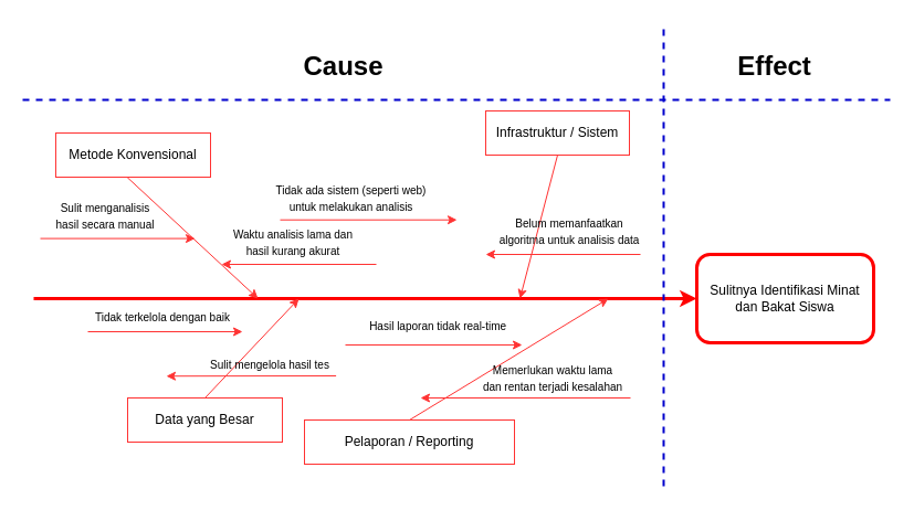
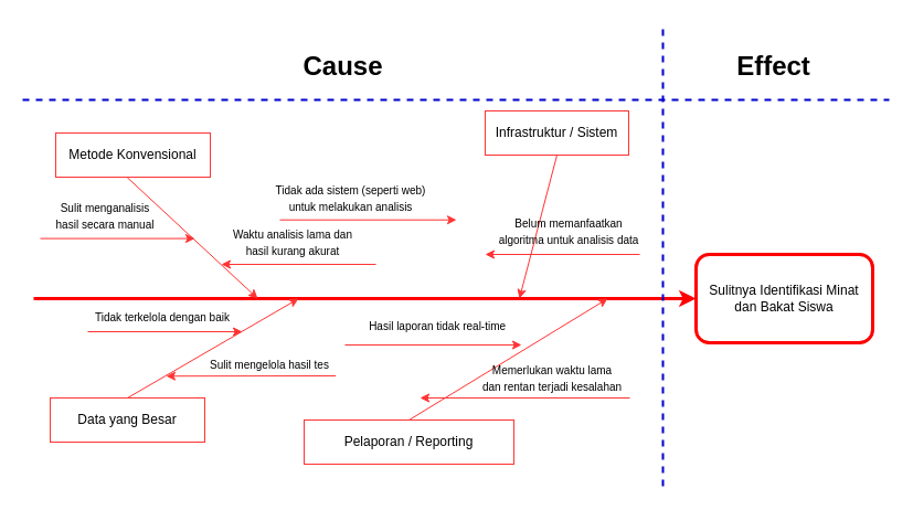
  <mxCell id="0" />
  <mxCell id="1" parent="0" />
  <mxCell id="2" value="Sulitnya Identifikasi Minat dan Bakat Siswa" style="rounded=1;whiteSpace=wrap;html=1;strokeColor=#ff0000;strokeWidth=3;" parent="1" vertex="1"><mxGeometry x="630" y="230" width="160" height="80" as="geometry" /></mxCell>
  <mxCell id="3" value="" style="endArrow=classic;html=1;rounded=0;entryX=0;entryY=0.5;entryDx=0;entryDy=0;strokeColor=#ff0000;strokeWidth=3;" parent="1" target="2" edge="1"><mxGeometry width="50" height="50" relative="1" as="geometry"><mxPoint x="30" y="270" as="sourcePoint" /><mxPoint x="440" y="250" as="targetPoint" /></mxGeometry></mxCell>
  <mxCell id="4" value="" style="endArrow=none;dashed=1;html=1;rounded=0;strokeColor=#0000CC;strokeWidth=2;" parent="1" edge="1"><mxGeometry width="50" height="50" relative="1" as="geometry"><mxPoint x="600" y="440" as="sourcePoint" /><mxPoint x="600" y="20" as="targetPoint" /></mxGeometry></mxCell>
  <mxCell id="5" value="Metode Konvensional" style="rounded=0;whiteSpace=wrap;html=1;strokeColor=#FF3333;" parent="1" vertex="1"><mxGeometry x="50" y="120" width="140" height="40" as="geometry" /></mxCell>
  <mxCell id="6" value="" style="endArrow=classic;html=1;rounded=0;exitX=0.462;exitY=1.005;exitDx=0;exitDy=0;exitPerimeter=0;strokeColor=#FF3333;" parent="1" source="5" edge="1"><mxGeometry width="50" height="50" relative="1" as="geometry"><mxPoint x="183" y="150" as="sourcePoint" /><mxPoint x="233" y="270" as="targetPoint" /></mxGeometry></mxCell>
- <mxCell id="7" value="Data yang Besar" style="rounded=0;whiteSpace=wrap;html=1;strokeColor=#FF3333;" parent="1" vertex="1"><mxGeometry x="115" y="360" width="140" height="40" as="geometry" /></mxCell>
+ <mxCell id="7" value="Data yang Besar" style="rounded=0;whiteSpace=wrap;html=1;strokeColor=#FF3333;" parent="1" vertex="1"><mxGeometry x="45" y="360" width="140" height="40" as="geometry" /></mxCell>
  <mxCell id="8" value="" style="endArrow=classic;html=1;rounded=0;exitX=0.5;exitY=0;exitDx=0;exitDy=0;strokeColor=#FF3333;" parent="1" source="7" edge="1"><mxGeometry width="50" height="50" relative="1" as="geometry"><mxPoint x="130" y="290" as="sourcePoint" /><mxPoint x="270" y="270" as="targetPoint" /></mxGeometry></mxCell>
  <mxCell id="9" value="" style="endArrow=classic;html=1;rounded=0;strokeColor=#FF3333;" edge="1" parent="1"><mxGeometry width="50" height="50" relative="1" as="geometry"><mxPoint x="36" y="215.58" as="sourcePoint" /><mxPoint x="176" y="215.58" as="targetPoint" /></mxGeometry></mxCell>
  <mxCell id="10" value="&lt;font style=&quot;font-size: 10px;&quot;&gt;Sulit menganalisis&lt;br&gt;hasil secara manual&lt;/font&gt;" style="text;html=1;align=center;verticalAlign=middle;whiteSpace=wrap;rounded=0;" vertex="1" parent="1"><mxGeometry x="30" y="180" width="130" height="30" as="geometry" /></mxCell>
  <mxCell id="11" value="" style="endArrow=classic;html=1;rounded=0;strokeColor=#FF3333;" edge="1" parent="1"><mxGeometry width="50" height="50" relative="1" as="geometry"><mxPoint x="340" y="239" as="sourcePoint" /><mxPoint x="200" y="239" as="targetPoint" /></mxGeometry></mxCell>
  <mxCell id="12" value="&lt;font style=&quot;font-size: 10px;&quot;&gt;Waktu analisis lama dan hasil kurang akurat&lt;/font&gt;" style="text;html=1;align=center;verticalAlign=middle;whiteSpace=wrap;rounded=0;" vertex="1" parent="1"><mxGeometry x="200" y="204" width="130" height="30" as="geometry" /></mxCell>
  <mxCell id="13" value="" style="endArrow=classic;html=1;rounded=0;strokeColor=#FF3333;" edge="1" parent="1"><mxGeometry width="50" height="50" relative="1" as="geometry"><mxPoint x="79" y="300" as="sourcePoint" /><mxPoint x="219" y="300" as="targetPoint" /></mxGeometry></mxCell>
  <mxCell id="14" value="&lt;font style=&quot;font-size: 10px;&quot;&gt;Tidak terkelola dengan baik&lt;/font&gt;" style="text;html=1;align=center;verticalAlign=middle;whiteSpace=wrap;rounded=0;" vertex="1" parent="1"><mxGeometry x="82" y="277" width="130" height="20" as="geometry" /></mxCell>
  <mxCell id="15" value="&lt;font style=&quot;font-size: 10px;&quot;&gt;Sulit mengelola hasil tes&lt;/font&gt;" style="text;html=1;align=center;verticalAlign=middle;whiteSpace=wrap;rounded=0;" vertex="1" parent="1"><mxGeometry x="179" y="320" width="130" height="20" as="geometry" /></mxCell>
  <mxCell id="16" value="Infrastruktur / Sistem" style="rounded=0;whiteSpace=wrap;html=1;strokeColor=#FF3333;" vertex="1" parent="1"><mxGeometry x="439" y="100" width="130" height="40" as="geometry" /></mxCell>
  <mxCell id="17" value="" style="endArrow=classic;html=1;rounded=0;exitX=0.5;exitY=1;exitDx=0;exitDy=0;strokeColor=#FF3333;" edge="1" parent="1" source="16"><mxGeometry width="50" height="50" relative="1" as="geometry"><mxPoint x="415" y="150" as="sourcePoint" /><mxPoint x="470" y="270" as="targetPoint" /></mxGeometry></mxCell>
  <mxCell id="18" value="" style="endArrow=classic;html=1;rounded=0;strokeColor=#FF3333;" edge="1" parent="1"><mxGeometry width="50" height="50" relative="1" as="geometry"><mxPoint x="253" y="198.71" as="sourcePoint" /><mxPoint x="413" y="198.71" as="targetPoint" /></mxGeometry></mxCell>
  <mxCell id="19" value="&lt;font style=&quot;font-size: 10px;&quot;&gt;Tidak ada sistem (seperti web) untuk melakukan analisis&lt;/font&gt;" style="text;html=1;align=center;verticalAlign=middle;whiteSpace=wrap;rounded=0;" vertex="1" parent="1"><mxGeometry x="240" y="164" width="155" height="30" as="geometry" /></mxCell>
  <mxCell id="20" value="" style="endArrow=classic;html=1;rounded=0;strokeColor=#FF3333;" edge="1" parent="1"><mxGeometry width="50" height="50" relative="1" as="geometry"><mxPoint x="579" y="230" as="sourcePoint" /><mxPoint x="439" y="230" as="targetPoint" /></mxGeometry></mxCell>
  <mxCell id="21" value="&lt;font style=&quot;font-size: 10px;&quot;&gt;Belum memanfaatkan algoritma untuk analisis data&lt;/font&gt;" style="text;html=1;align=center;verticalAlign=middle;whiteSpace=wrap;rounded=0;" vertex="1" parent="1"><mxGeometry x="450" y="194" width="130" height="30" as="geometry" /></mxCell>
  <mxCell id="22" value="" style="endArrow=classic;html=1;rounded=0;exitX=1.02;exitY=0.892;exitDx=0;exitDy=0;exitPerimeter=0;strokeColor=#FF3333;" edge="1" parent="1"><mxGeometry width="50" height="50" relative="1" as="geometry"><mxPoint x="303.6" y="340" as="sourcePoint" /><mxPoint x="150" y="340.24" as="targetPoint" /></mxGeometry></mxCell>
  <mxCell id="23" value="Pelaporan / Reporting" style="rounded=0;whiteSpace=wrap;html=1;strokeColor=#FF3333;" vertex="1" parent="1"><mxGeometry x="275" y="380" width="190" height="40" as="geometry" /></mxCell>
  <mxCell id="24" value="" style="endArrow=classic;html=1;rounded=0;exitX=0.5;exitY=0;exitDx=0;exitDy=0;strokeColor=#FF3333;" edge="1" parent="1" source="23"><mxGeometry width="50" height="50" relative="1" as="geometry"><mxPoint x="430" y="380" as="sourcePoint" /><mxPoint x="550" y="270" as="targetPoint" /></mxGeometry></mxCell>
  <mxCell id="25" value="" style="endArrow=classic;html=1;rounded=0;strokeColor=#FF3333;" edge="1" parent="1"><mxGeometry width="50" height="50" relative="1" as="geometry"><mxPoint x="312" y="312" as="sourcePoint" /><mxPoint x="472" y="312" as="targetPoint" /></mxGeometry></mxCell>
  <mxCell id="26" value="&lt;font style=&quot;font-size: 10px;&quot;&gt;Hasil laporan tidak real-time&amp;nbsp;&lt;/font&gt;" style="text;html=1;align=center;verticalAlign=middle;whiteSpace=wrap;rounded=0;" vertex="1" parent="1"><mxGeometry x="325" y="280" width="145" height="30" as="geometry" /></mxCell>
  <mxCell id="27" value="" style="endArrow=classic;html=1;rounded=0;strokeColor=#FF3333;" edge="1" parent="1"><mxGeometry width="50" height="50" relative="1" as="geometry"><mxPoint x="570" y="360" as="sourcePoint" /><mxPoint x="380" y="360" as="targetPoint" /></mxGeometry></mxCell>
  <mxCell id="28" value="&lt;span style=&quot;font-size: 10px;&quot;&gt;Memerlukan waktu lama&lt;br&gt;&lt;/span&gt;&lt;span style=&quot;font-size: 10px;&quot;&gt;dan rentan terjadi kesalahan&lt;/span&gt;" style="text;html=1;align=center;verticalAlign=middle;whiteSpace=wrap;rounded=0;" vertex="1" parent="1"><mxGeometry x="415" y="330" width="170" height="24.69" as="geometry" /></mxCell>
  <mxCell id="29" value="" style="endArrow=none;dashed=1;html=1;rounded=0;strokeColor=#0000CC;strokeWidth=2;" edge="1" parent="1"><mxGeometry width="50" height="50" relative="1" as="geometry"><mxPoint x="20" y="90" as="sourcePoint" /><mxPoint x="805" y="90" as="targetPoint" /></mxGeometry></mxCell>
  <mxCell id="30" value="Effect" style="text;strokeColor=none;fillColor=none;html=1;fontSize=24;fontStyle=1;verticalAlign=middle;align=center;" vertex="1" parent="1"><mxGeometry x="600" y="40" width="200" height="40" as="geometry" /></mxCell>
  <mxCell id="31" value="Cause" style="text;strokeColor=none;fillColor=none;html=1;fontSize=24;fontStyle=1;verticalAlign=middle;align=center;" vertex="1" parent="1"><mxGeometry x="20" y="40" width="580" height="40" as="geometry" /></mxCell>
